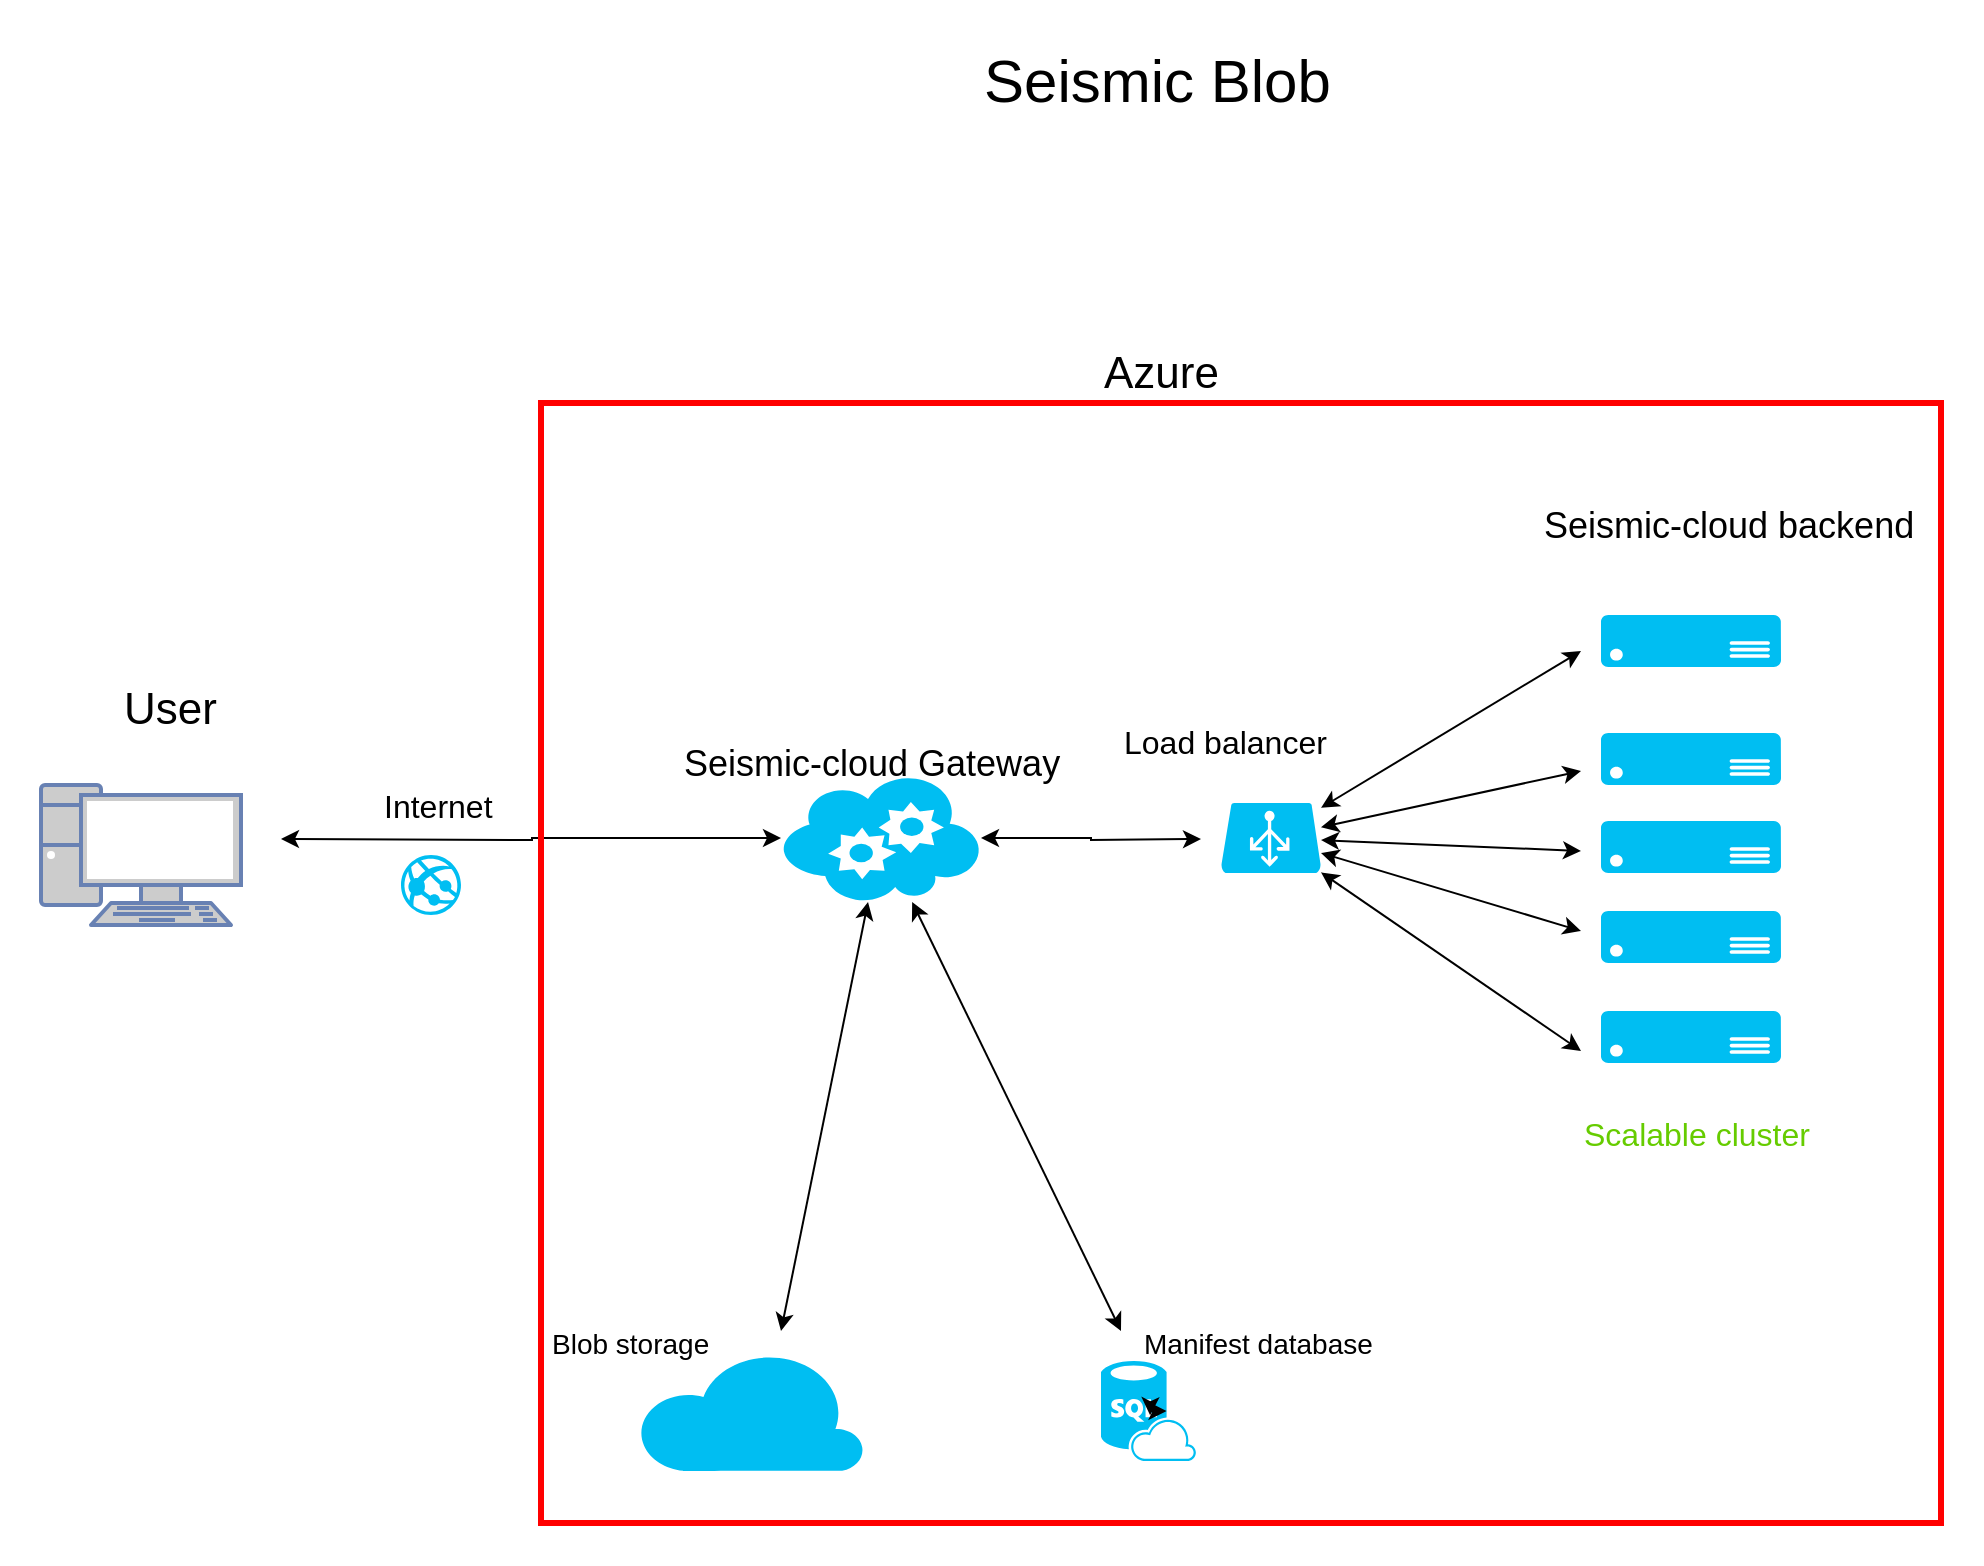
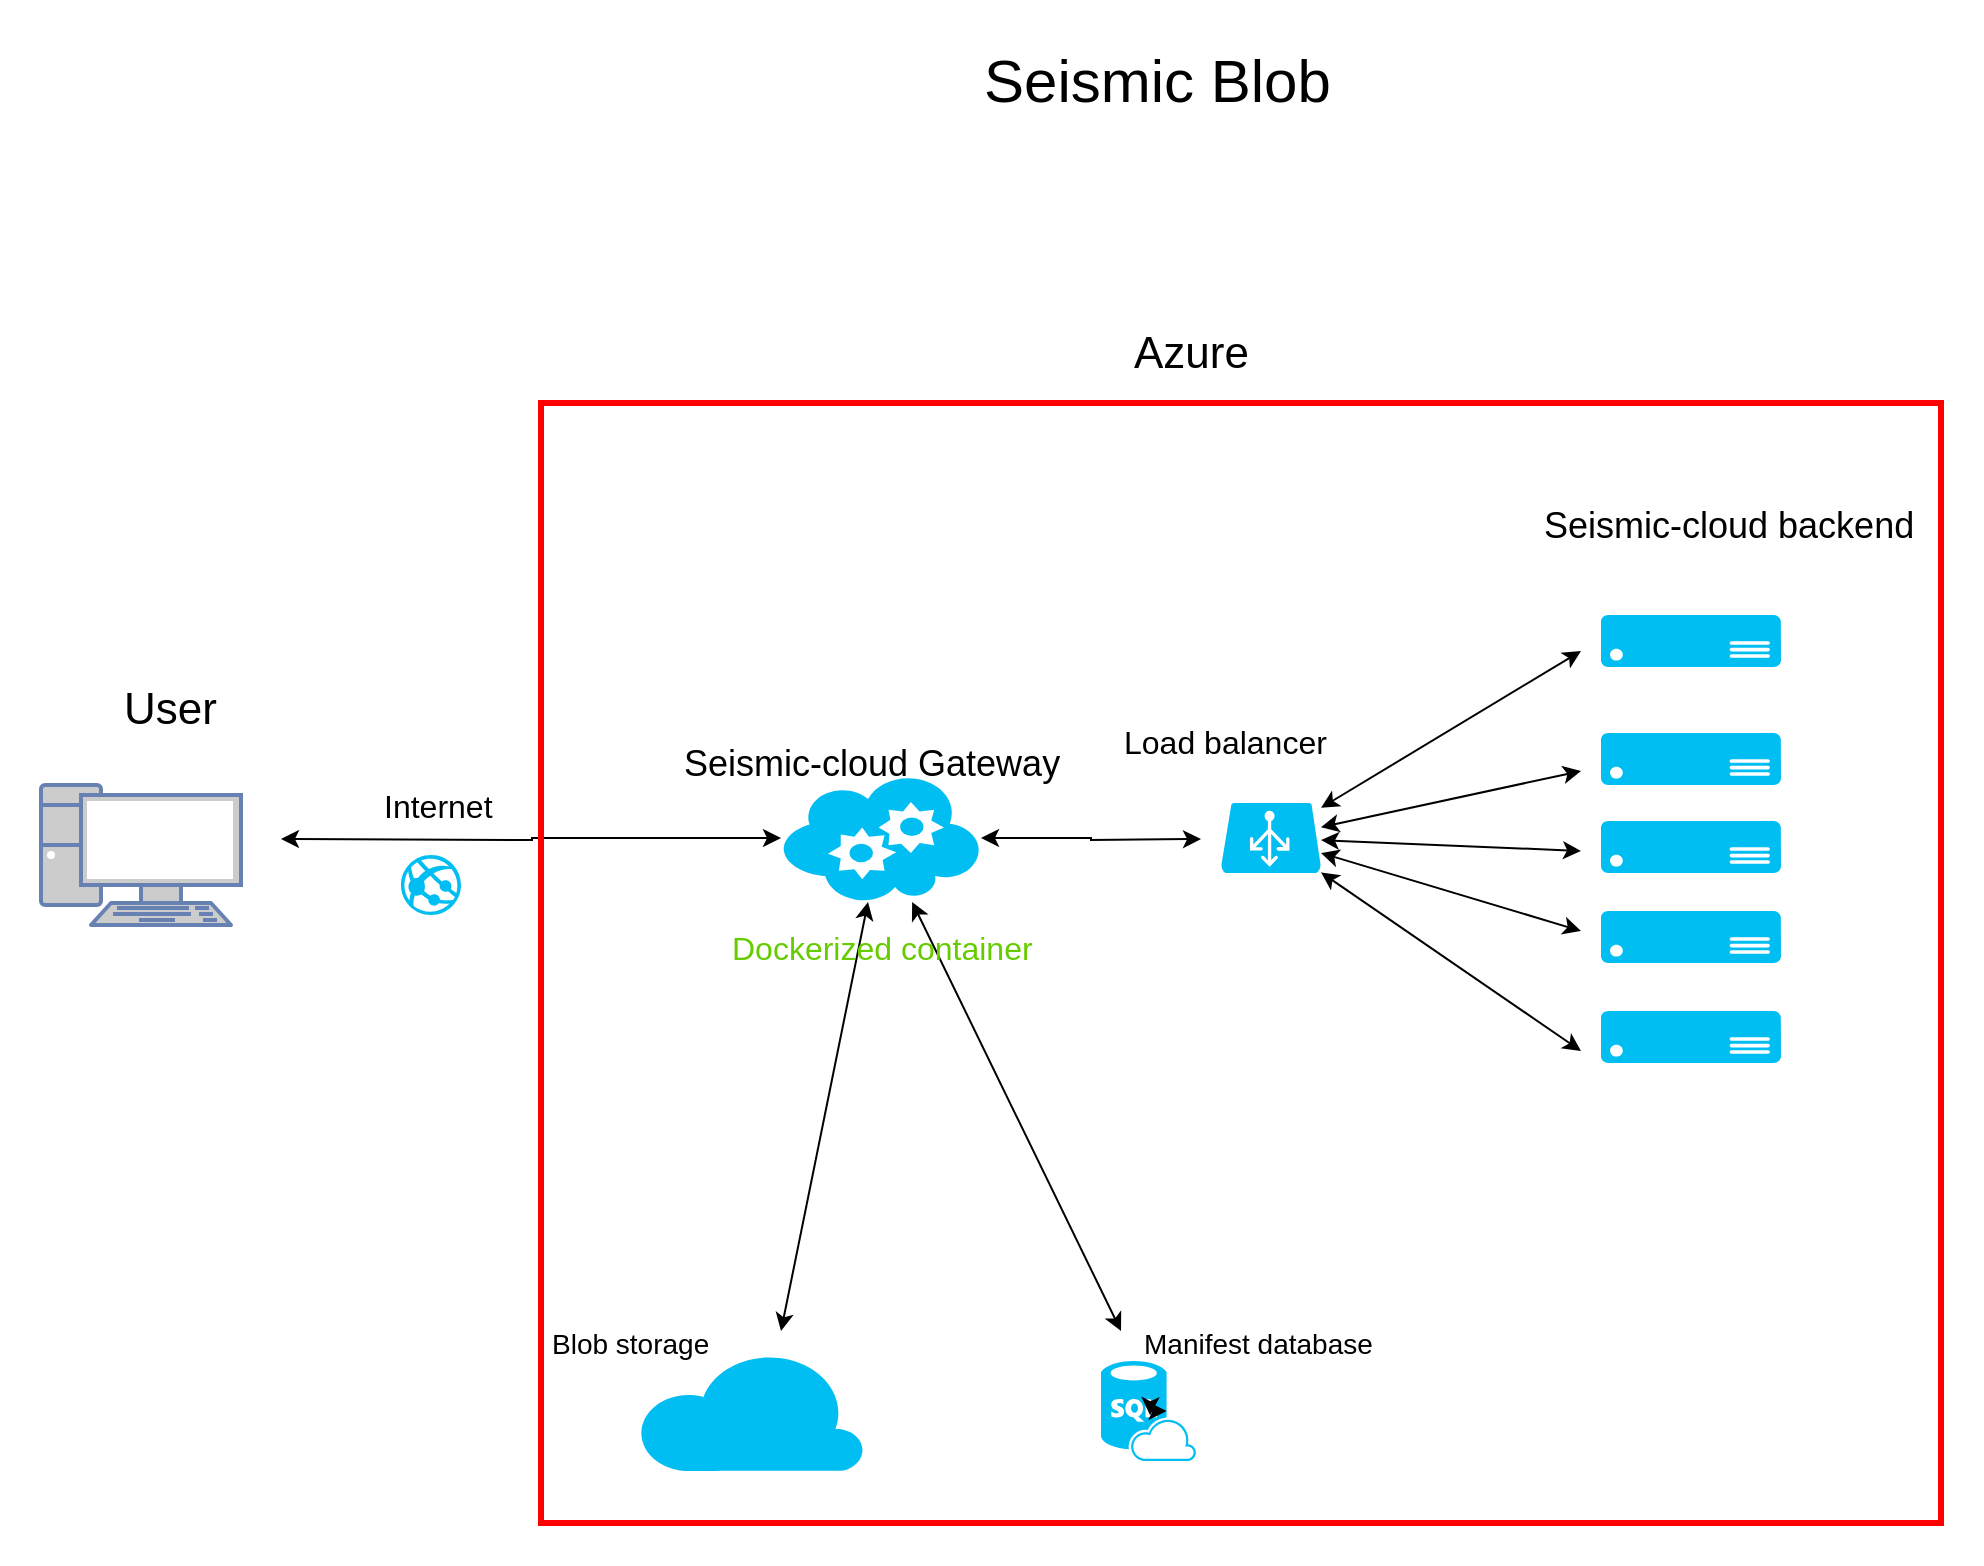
  <mxCell id="0" />
  <mxCell id="1" parent="0" />
  <mxCell id="2" value="" style="verticalLabelPosition=bottom;html=1;verticalAlign=top;align=center;strokeColor=none;fillColor=#00BEF2;shape=mxgraph.azure.cloud;" vertex="1" parent="1"><mxGeometry x="318.5" y="675" width="113" height="60" as="geometry" /></mxCell>
  <mxCell id="3" value="" style="verticalLabelPosition=bottom;html=1;verticalAlign=top;align=center;strokeColor=none;fillColor=#00BEF2;shape=mxgraph.azure.sql_database_sql_azure;" vertex="1" parent="1"><mxGeometry x="550" y="680" width="47.5" height="50" as="geometry" /></mxCell>
  <mxCell id="4" value="" style="fontColor=#0066CC;verticalAlign=top;verticalLabelPosition=bottom;labelPosition=center;align=center;html=1;outlineConnect=0;fillColor=#CCCCCC;strokeColor=#6881B3;gradientColor=none;gradientDirection=north;strokeWidth=2;shape=mxgraph.networks.pc;" vertex="1" parent="1"><mxGeometry x="20" y="392" width="100" height="70" as="geometry" /></mxCell>
  <mxCell id="5" value="&lt;font style=&quot;font-size: 22px&quot;&gt;User&lt;/font&gt;" style="text;html=1;resizable=0;points=[];autosize=1;align=left;verticalAlign=top;spacingTop=-4;strokeWidth=3;" vertex="1" parent="1"><mxGeometry x="60" y="339" width="60" height="20" as="geometry" /></mxCell>
  <mxCell id="6" value="&lt;font style=&quot;font-size: 18px&quot;&gt;Seismic-cloud backend&lt;/font&gt;&lt;br&gt;" style="text;html=1;resizable=0;points=[];autosize=1;align=left;verticalAlign=top;spacingTop=-4;" vertex="1" parent="1"><mxGeometry x="770" y="250" width="200" height="20" as="geometry" /></mxCell>
  <mxCell id="7" value="" style="edgeStyle=none;rounded=0;orthogonalLoop=1;jettySize=auto;html=1;startArrow=classic;startFill=1;" edge="1" parent="1" source="12"><mxGeometry relative="1" as="geometry"><mxPoint x="790" y="325" as="targetPoint" /></mxGeometry></mxCell>
  <mxCell id="8" value="" style="edgeStyle=none;rounded=0;orthogonalLoop=1;jettySize=auto;html=1;startArrow=classic;startFill=1;" edge="1" parent="1" source="12"><mxGeometry relative="1" as="geometry"><mxPoint x="790" y="385" as="targetPoint" /></mxGeometry></mxCell>
  <mxCell id="9" value="" style="edgeStyle=none;rounded=0;orthogonalLoop=1;jettySize=auto;html=1;startArrow=classic;startFill=1;" edge="1" parent="1" source="12"><mxGeometry relative="1" as="geometry"><mxPoint x="790" y="525" as="targetPoint" /></mxGeometry></mxCell>
  <mxCell id="10" value="" style="edgeStyle=none;rounded=0;orthogonalLoop=1;jettySize=auto;html=1;startArrow=classic;startFill=1;" edge="1" parent="1" source="12"><mxGeometry relative="1" as="geometry"><mxPoint x="790" y="465" as="targetPoint" /></mxGeometry></mxCell>
  <mxCell id="11" value="" style="edgeStyle=none;rounded=0;orthogonalLoop=1;jettySize=auto;html=1;startArrow=classic;startFill=1;" edge="1" parent="1" source="12"><mxGeometry relative="1" as="geometry"><mxPoint x="790" y="425" as="targetPoint" /></mxGeometry></mxCell>
  <mxCell id="12" value="" style="verticalLabelPosition=bottom;html=1;verticalAlign=top;align=center;strokeColor=none;fillColor=#00BEF2;shape=mxgraph.azure.azure_load_balancer;" vertex="1" parent="1"><mxGeometry x="610" y="401" width="50" height="35" as="geometry" /></mxCell>
  <mxCell id="13" value="" style="verticalLabelPosition=bottom;html=1;verticalAlign=top;align=center;strokeColor=none;fillColor=#00BEF2;shape=mxgraph.azure.azure_website;pointerEvents=1;" vertex="1" parent="1"><mxGeometry x="200" y="427" width="30" height="30" as="geometry" /></mxCell>
  <mxCell id="14" value="" style="edgeStyle=orthogonalEdgeStyle;rounded=0;orthogonalLoop=1;jettySize=auto;html=1;startArrow=classic;startFill=1;" edge="1" parent="1" source="18"><mxGeometry relative="1" as="geometry"><mxPoint x="600" y="419" as="targetPoint" /></mxGeometry></mxCell>
  <mxCell id="15" value="" style="edgeStyle=orthogonalEdgeStyle;rounded=0;orthogonalLoop=1;jettySize=auto;html=1;startArrow=classic;startFill=1;" edge="1" parent="1" source="18"><mxGeometry relative="1" as="geometry"><mxPoint x="140" y="419" as="targetPoint" /></mxGeometry></mxCell>
  <mxCell id="16" value="" style="edgeStyle=none;rounded=0;orthogonalLoop=1;jettySize=auto;html=1;startArrow=classic;startFill=1;" edge="1" parent="1" source="18"><mxGeometry relative="1" as="geometry"><mxPoint x="390" y="665" as="targetPoint" /></mxGeometry></mxCell>
  <mxCell id="17" value="" style="edgeStyle=none;rounded=0;orthogonalLoop=1;jettySize=auto;html=1;startArrow=classic;startFill=1;" edge="1" parent="1" source="18"><mxGeometry relative="1" as="geometry"><mxPoint x="560" y="665" as="targetPoint" /></mxGeometry></mxCell>
  <mxCell id="18" value="" style="verticalLabelPosition=bottom;html=1;verticalAlign=top;align=center;strokeColor=none;fillColor=#00BEF2;shape=mxgraph.azure.cloud_service;" vertex="1" parent="1"><mxGeometry x="390" y="386.5" width="100" height="64" as="geometry" /></mxCell>
  <mxCell id="19" value="&lt;font style=&quot;font-size: 18px&quot;&gt;Seismic-cloud Gateway&lt;/font&gt;" style="text;html=1;resizable=0;points=[];autosize=1;align=left;verticalAlign=top;spacingTop=-4;" vertex="1" parent="1"><mxGeometry x="340" y="369" width="200" height="20" as="geometry" /></mxCell>
  <mxCell id="20" value="&lt;font style=&quot;font-size: 14px&quot;&gt;Blob storage&lt;/font&gt;" style="text;html=1;resizable=0;points=[];autosize=1;align=left;verticalAlign=top;spacingTop=-4;" vertex="1" parent="1"><mxGeometry x="273.5" y="661" width="90" height="10" as="geometry" /></mxCell>
  <mxCell id="21" value="&lt;font style=&quot;font-size: 16px&quot;&gt;Load balancer&lt;/font&gt;&lt;br&gt;" style="text;html=1;resizable=0;points=[];autosize=1;align=left;verticalAlign=top;spacingTop=-4;" vertex="1" parent="1"><mxGeometry x="560" y="359" width="120" height="20" as="geometry" /></mxCell>
  <mxCell id="22" value="" style="verticalLabelPosition=bottom;html=1;verticalAlign=top;align=center;strokeColor=none;fillColor=#00BEF2;shape=mxgraph.azure.server;" vertex="1" parent="1"><mxGeometry x="800" y="307" width="90" height="26" as="geometry" /></mxCell>
  <mxCell id="23" value="" style="verticalLabelPosition=bottom;html=1;verticalAlign=top;align=center;strokeColor=none;fillColor=#00BEF2;shape=mxgraph.azure.server;" vertex="1" parent="1"><mxGeometry x="800" y="366" width="90" height="26" as="geometry" /></mxCell>
  <mxCell id="24" value="" style="verticalLabelPosition=bottom;html=1;verticalAlign=top;align=center;strokeColor=none;fillColor=#00BEF2;shape=mxgraph.azure.server;" vertex="1" parent="1"><mxGeometry x="800" y="410" width="90" height="26" as="geometry" /></mxCell>
  <mxCell id="25" value="" style="verticalLabelPosition=bottom;html=1;verticalAlign=top;align=center;strokeColor=none;fillColor=#00BEF2;shape=mxgraph.azure.server;" vertex="1" parent="1"><mxGeometry x="800" y="455" width="90" height="26" as="geometry" /></mxCell>
  <mxCell id="26" value="" style="verticalLabelPosition=bottom;html=1;verticalAlign=top;align=center;strokeColor=none;fillColor=#00BEF2;shape=mxgraph.azure.server;" vertex="1" parent="1"><mxGeometry x="800" y="505" width="90" height="26" as="geometry" /></mxCell>
  <mxCell id="27" value="&lt;font style=&quot;font-size: 14px&quot;&gt;Manifest database&lt;/font&gt;&lt;br&gt;" style="text;html=1;resizable=0;points=[];autosize=1;align=left;verticalAlign=top;spacingTop=-4;" vertex="1" parent="1"><mxGeometry x="570" y="661" width="130" height="10" as="geometry" /></mxCell>
  <mxCell id="28" style="edgeStyle=orthogonalEdgeStyle;rounded=0;orthogonalLoop=1;jettySize=auto;html=1;exitX=0.69;exitY=0.5;exitDx=0;exitDy=0;exitPerimeter=0;entryX=0.517;entryY=0.542;entryDx=0;entryDy=0;entryPerimeter=0;startArrow=classic;startFill=1;" edge="1" parent="1" source="3" target="3"><mxGeometry relative="1" as="geometry" /></mxCell>
  <mxCell id="29" value="" style="rounded=0;whiteSpace=wrap;html=1;strokeWidth=3;fillColor=none;strokeColor=#FF0000;" vertex="1" parent="1"><mxGeometry x="270" y="201" width="700" height="560" as="geometry" /></mxCell>
  <mxCell id="30" value="&lt;font style=&quot;font-size: 16px&quot;&gt;Internet&lt;/font&gt;" style="text;html=1;resizable=0;points=[];autosize=1;align=left;verticalAlign=top;spacingTop=-4;" vertex="1" parent="1"><mxGeometry x="190" y="391" width="70" height="20" as="geometry" /></mxCell>
- <mxCell id="31" value="&lt;font style=&quot;font-size: 22px&quot;&gt;Azure&lt;/font&gt;" style="text;html=1;resizable=0;points=[];autosize=1;align=left;verticalAlign=top;spacingTop=-4;" vertex="1" parent="1"><mxGeometry x="550" y="171" width="70" height="20" as="geometry" /></mxCell>
- <mxCell id="33" value="&lt;font style=&quot;font-size: 16px&quot; color=&quot;#66cc00&quot;&gt;Scalable cluster&lt;/font&gt;" style="text;html=1;resizable=0;points=[];autosize=1;align=left;verticalAlign=top;spacingTop=-4;" vertex="1" parent="1"><mxGeometry x="790" y="555" width="130" height="20" as="geometry" /></mxCell>
+ <mxCell id="31" value="&lt;font style=&quot;font-size: 22px&quot;&gt;Azure&lt;/font&gt;" style="text;html=1;resizable=0;points=[];autosize=1;align=left;verticalAlign=top;spacingTop=-4;" vertex="1" parent="1"><mxGeometry x="565" y="161" width="70" height="20" as="geometry" /></mxCell>
+ <mxCell id="32" value="&lt;font style=&quot;font-size: 16px&quot; color=&quot;#66cc00&quot;&gt;Dockerized container&lt;/font&gt;" style="text;html=1;resizable=0;points=[];autosize=1;align=left;verticalAlign=top;spacingTop=-4;" vertex="1" parent="1"><mxGeometry x="364" y="462" width="170" height="20" as="geometry" /></mxCell>
  <mxCell id="34" value="&lt;font style=&quot;font-size: 30px&quot;&gt;Seismic Blob&lt;/font&gt;" style="text;html=1;resizable=0;points=[];autosize=1;align=left;verticalAlign=top;spacingTop=-4;" vertex="1" parent="1"><mxGeometry x="490" y="20" width="210" height="20" as="geometry" /></mxCell>
